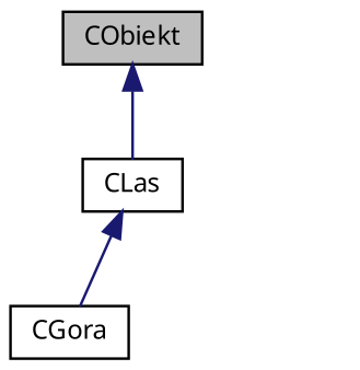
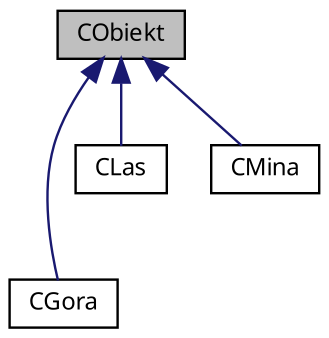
  digraph {
    node [color=black fillcolor=white fontname="FreeSans.ttf" fontsize=10 shape=record style=filled]
    edge [color=midnightblue dir=back fontname="FreeSans.ttf" fontsize=10 labelfontname="FreeSans.ttf" labelfontsize=10 style=solid]
    n1 [fillcolor=grey75 fontcolor=black height=0.2 label=CObiekt width=0.4]
    n2 [height=0.2 label=CGora width=0.4]
    n3 [height=0.2 label=CLas width=0.4]
-   n3 -> n2
+   n4 [height=0.2 label=CMina width=0.4]
+   n1 -> n2
    n1 -> n3
+   n1 -> n4
  }
